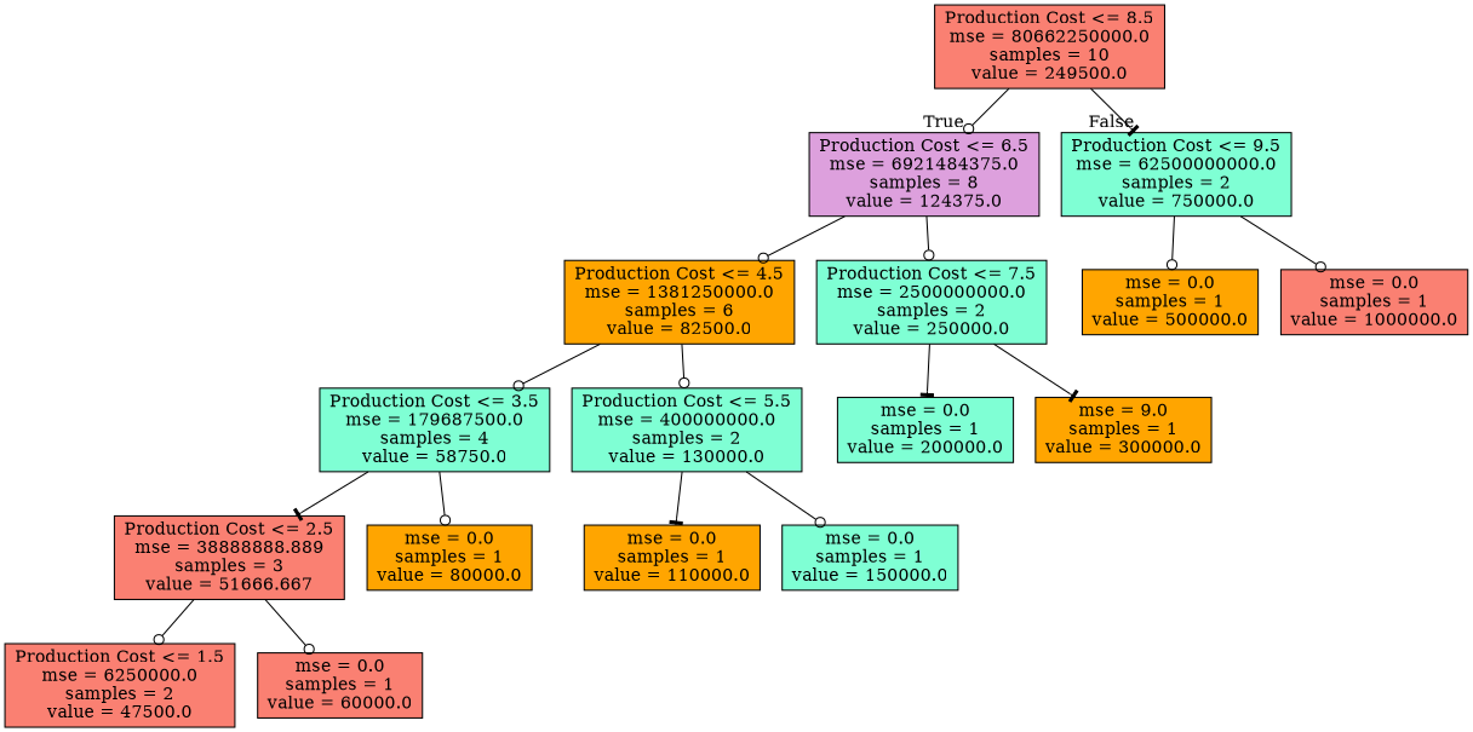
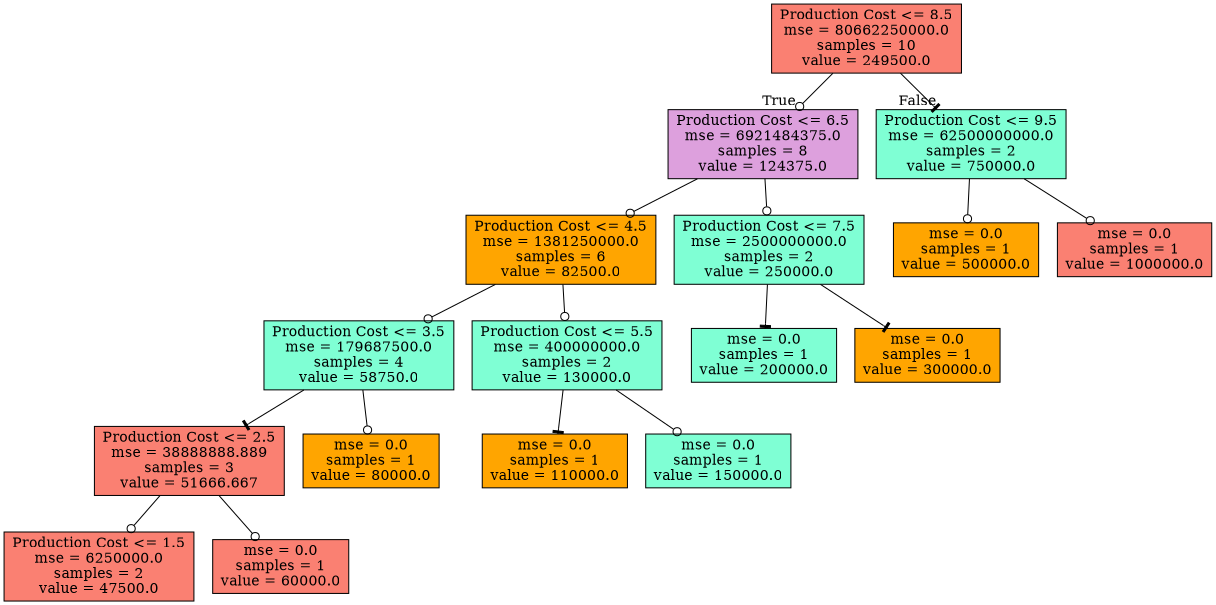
  digraph {
    node [fillcolor=aquamarine shape=box style=filled]
    edge [arrowhead=odot]
    n1 [fillcolor=salmon label="Production Cost <= 8.5\nmse = 80662250000.0\nsamples = 10\nvalue = 249500.0"]
    n2 [fillcolor=plum label="Production Cost <= 6.5\nmse = 6921484375.0\nsamples = 8\nvalue = 124375.0"]
    n3 [label="Production Cost <= 9.5\nmse = 62500000000.0\nsamples = 2\nvalue = 750000.0"]
    n4 [fillcolor=orange label="Production Cost <= 4.5\nmse = 1381250000.0\nsamples = 6\nvalue = 82500.0"]
    n5 [label="Production Cost <= 7.5\nmse = 2500000000.0\nsamples = 2\nvalue = 250000.0"]
    n6 [fillcolor=orange label="mse = 0.0\nsamples = 1\nvalue = 500000.0"]
    n7 [fillcolor=salmon label="mse = 0.0\nsamples = 1\nvalue = 1000000.0"]
    n8 [label="Production Cost <= 3.5\nmse = 179687500.0\nsamples = 4\nvalue = 58750.0"]
    n9 [label="Production Cost <= 5.5\nmse = 400000000.0\nsamples = 2\nvalue = 130000.0"]
    n10 [label="mse = 0.0\nsamples = 1\nvalue = 200000.0"]
-   n11 [fillcolor=orange label="mse = 9.0\nsamples = 1\nvalue = 300000.0"]
+   n11 [fillcolor=orange label="mse = 0.0\nsamples = 1\nvalue = 300000.0"]
    n12 [fillcolor=salmon label="Production Cost <= 2.5\nmse = 38888888.889\nsamples = 3\nvalue = 51666.667"]
    n13 [fillcolor=orange label="mse = 0.0\nsamples = 1\nvalue = 80000.0"]
    n14 [fillcolor=orange label="mse = 0.0\nsamples = 1\nvalue = 110000.0"]
    n15 [label="mse = 0.0\nsamples = 1\nvalue = 150000.0"]
    n16 [fillcolor=salmon label="Production Cost <= 1.5\nmse = 6250000.0\nsamples = 2\nvalue = 47500.0"]
    n17 [fillcolor=salmon label="mse = 0.0\nsamples = 1\nvalue = 60000.0"]
    n1 -> n2 [headlabel=True labelangle=45 labeldistance=2.5]
    n1 -> n3 [arrowhead=tee headlabel=False labelangle=-45 labeldistance=2.5]
    n2 -> n4
    n2 -> n5
    n3 -> n6
    n3 -> n7
    n4 -> n8
    n4 -> n9
    n5 -> n10 [arrowhead=tee]
    n5 -> n11 [arrowhead=tee]
    n8 -> n12 [arrowhead=tee]
    n8 -> n13
    n9 -> n14 [arrowhead=tee]
    n9 -> n15
    n12 -> n16
    n12 -> n17
  }
